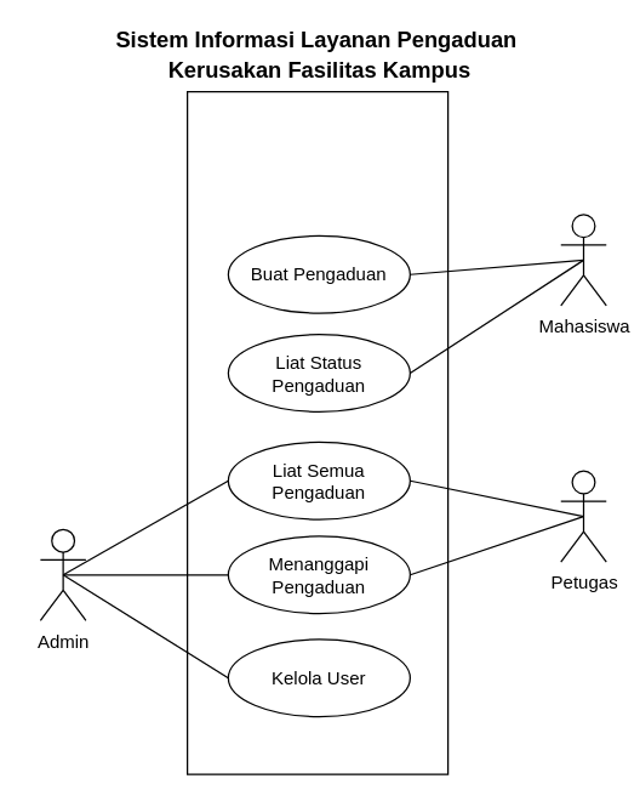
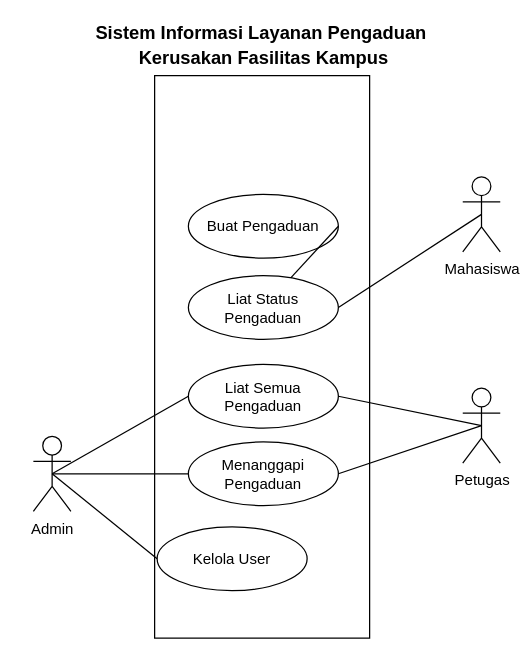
  <mxCell id="0" />
  <mxCell id="1" parent="0" />
  <mxCell id="2" value="Admin" style="shape=umlActor;verticalLabelPosition=bottom;verticalAlign=top;html=1;outlineConnect=0;" vertex="1" parent="1"><mxGeometry x="26" y="348.5" width="30" height="60" as="geometry" /></mxCell>
  <mxCell id="3" value="Mahasiswa" style="shape=umlActor;verticalLabelPosition=bottom;verticalAlign=top;html=1;outlineConnect=0;" vertex="1" parent="1"><mxGeometry x="369.5" y="141" width="30" height="60" as="geometry" /></mxCell>
  <mxCell id="4" value="Buat Pengaduan" style="ellipse;whiteSpace=wrap;html=1;" vertex="1" parent="1"><mxGeometry x="150" y="155" width="120" height="51" as="geometry" /></mxCell>
  <mxCell id="5" value="Liat Status Pengaduan" style="ellipse;whiteSpace=wrap;html=1;" vertex="1" parent="1"><mxGeometry x="150" y="220" width="120" height="51" as="geometry" /></mxCell>
  <mxCell id="6" value="Liat Semua Pengaduan" style="ellipse;whiteSpace=wrap;html=1;" vertex="1" parent="1"><mxGeometry x="150" y="291" width="120" height="51" as="geometry" /></mxCell>
  <mxCell id="7" value="Menanggapi Pengaduan" style="ellipse;whiteSpace=wrap;html=1;" vertex="1" parent="1"><mxGeometry x="150" y="353" width="120" height="51" as="geometry" /></mxCell>
- <mxCell id="8" value="Kelola User" style="ellipse;whiteSpace=wrap;html=1;" vertex="1" parent="1"><mxGeometry x="150" y="421" width="120" height="51" as="geometry" /></mxCell>
+ <mxCell id="8" value="Kelola User" style="ellipse;whiteSpace=wrap;html=1;" vertex="1" parent="1"><mxGeometry x="125" y="421" width="120" height="51" as="geometry" /></mxCell>
  <mxCell id="9" value="" style="endArrow=none;html=1;rounded=0;fontSize=12;startSize=8;endSize=8;curved=1;entryX=0;entryY=0.5;entryDx=0;entryDy=0;exitX=0.5;exitY=0.5;exitDx=0;exitDy=0;exitPerimeter=0;" edge="1" parent="1" source="2" target="7"><mxGeometry width="50" height="50" relative="1" as="geometry"><mxPoint x="25" y="224" as="sourcePoint" /><mxPoint x="75" y="174" as="targetPoint" /></mxGeometry></mxCell>
  <mxCell id="10" value="" style="endArrow=none;html=1;rounded=0;fontSize=12;startSize=8;endSize=8;curved=1;entryX=0;entryY=0.5;entryDx=0;entryDy=0;exitX=0.5;exitY=0.5;exitDx=0;exitDy=0;exitPerimeter=0;" edge="1" parent="1" source="2" target="8"><mxGeometry width="50" height="50" relative="1" as="geometry"><mxPoint x="31" y="220" as="sourcePoint" /><mxPoint x="160" y="121" as="targetPoint" /></mxGeometry></mxCell>
  <mxCell id="11" value="" style="endArrow=none;html=1;rounded=0;fontSize=12;startSize=8;endSize=8;curved=1;entryX=0;entryY=0.5;entryDx=0;entryDy=0;exitX=0.5;exitY=0.5;exitDx=0;exitDy=0;exitPerimeter=0;" edge="1" parent="1" source="2" target="6"><mxGeometry width="50" height="50" relative="1" as="geometry"><mxPoint x="66" y="210" as="sourcePoint" /><mxPoint x="160" y="389" as="targetPoint" /></mxGeometry></mxCell>
- <mxCell id="12" value="" style="endArrow=none;html=1;rounded=0;fontSize=12;startSize=8;endSize=8;curved=1;exitX=1;exitY=0.5;exitDx=0;exitDy=0;entryX=0.5;entryY=0.5;entryDx=0;entryDy=0;entryPerimeter=0;" edge="1" parent="1" source="4" target="3"><mxGeometry width="50" height="50" relative="1" as="geometry"><mxPoint x="280" y="120" as="sourcePoint" /><mxPoint x="407" y="143" as="targetPoint" /></mxGeometry></mxCell>
+ <mxCell id="12" value="" style="endArrow=none;html=1;rounded=0;fontSize=12;startSize=8;endSize=8;curved=1;exitX=1;exitY=0.5;exitDx=0;exitDy=0;" edge="1" parent="1" source="4" target="5"><mxGeometry width="50" height="50" relative="1" as="geometry"><mxPoint x="280" y="120" as="sourcePoint" /><mxPoint x="407" y="143" as="targetPoint" /></mxGeometry></mxCell>
  <mxCell id="13" value="" style="rounded=0;whiteSpace=wrap;html=1;fillColor=none;" vertex="1" parent="1"><mxGeometry x="123" y="60" width="172" height="450" as="geometry" /></mxCell>
  <mxCell id="14" value="" style="endArrow=none;html=1;rounded=0;fontSize=12;startSize=8;endSize=8;curved=1;exitX=1;exitY=0.5;exitDx=0;exitDy=0;entryX=0.5;entryY=0.5;entryDx=0;entryDy=0;entryPerimeter=0;" edge="1" parent="1" source="5" target="3"><mxGeometry width="50" height="50" relative="1" as="geometry"><mxPoint x="280" y="191" as="sourcePoint" /><mxPoint x="420" y="150" as="targetPoint" /></mxGeometry></mxCell>
  <mxCell id="15" value="&lt;b&gt;&lt;span style=&quot;font-size:11.0pt;&lt;br/&gt;line-height:107%;font-family:&amp;quot;Calibri&amp;quot;,sans-serif;mso-ascii-theme-font:minor-latin;&lt;br/&gt;mso-fareast-font-family:Calibri;mso-fareast-theme-font:minor-latin;mso-hansi-theme-font:&lt;br/&gt;minor-latin;mso-bidi-font-family:&amp;quot;Times New Roman&amp;quot;;mso-bidi-theme-font:minor-bidi;&lt;br/&gt;mso-ansi-language:EN-US;mso-fareast-language:EN-US;mso-bidi-language:AR-SA&quot; lang=&quot;EN-US&quot;&gt;Sistem Informasi Layanan Pengaduan&amp;nbsp;&lt;/span&gt;&lt;/b&gt;&lt;div&gt;&lt;b&gt;&lt;span style=&quot;font-size:11.0pt;&lt;br/&gt;line-height:107%;font-family:&amp;quot;Calibri&amp;quot;,sans-serif;mso-ascii-theme-font:minor-latin;&lt;br/&gt;mso-fareast-font-family:Calibri;mso-fareast-theme-font:minor-latin;mso-hansi-theme-font:&lt;br/&gt;minor-latin;mso-bidi-font-family:&amp;quot;Times New Roman&amp;quot;;mso-bidi-theme-font:minor-bidi;&lt;br/&gt;mso-ansi-language:EN-US;mso-fareast-language:EN-US;mso-bidi-language:AR-SA&quot; lang=&quot;EN-US&quot;&gt;Kerusakan Fasilitas Kampus&lt;/span&gt;&lt;/b&gt;&lt;/div&gt;" style="text;html=1;align=center;verticalAlign=middle;whiteSpace=wrap;rounded=0;fontSize=16;" vertex="1" parent="1"><mxGeometry x="20.5" y="20" width="379" height="30" as="geometry" /></mxCell>
  <mxCell id="16" value="Petugas" style="shape=umlActor;verticalLabelPosition=bottom;verticalAlign=top;html=1;outlineConnect=0;" vertex="1" parent="1"><mxGeometry x="369.5" y="310" width="30" height="60" as="geometry" /></mxCell>
  <mxCell id="17" value="" style="endArrow=none;html=1;rounded=0;exitX=0.5;exitY=0.5;exitDx=0;exitDy=0;exitPerimeter=0;entryX=1;entryY=0.5;entryDx=0;entryDy=0;" edge="1" parent="1" source="16" target="6"><mxGeometry width="50" height="50" relative="1" as="geometry"><mxPoint x="36" y="390" as="sourcePoint" /><mxPoint x="326" y="230" as="targetPoint" /></mxGeometry></mxCell>
  <mxCell id="18" value="" style="endArrow=none;html=1;rounded=0;exitX=0.5;exitY=0.5;exitDx=0;exitDy=0;exitPerimeter=0;entryX=1;entryY=0.5;entryDx=0;entryDy=0;" edge="1" parent="1" source="16" target="7"><mxGeometry width="50" height="50" relative="1" as="geometry"><mxPoint x="381" y="360" as="sourcePoint" /><mxPoint x="280" y="327" as="targetPoint" /></mxGeometry></mxCell>
